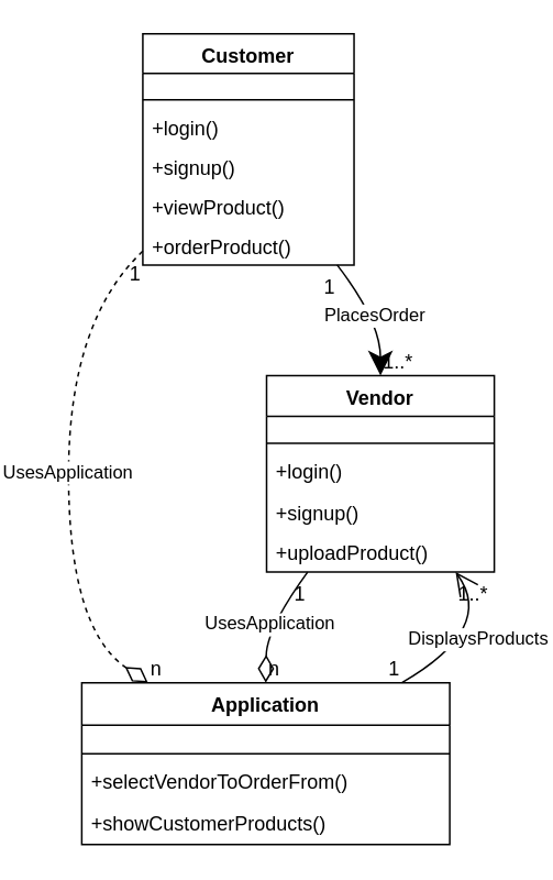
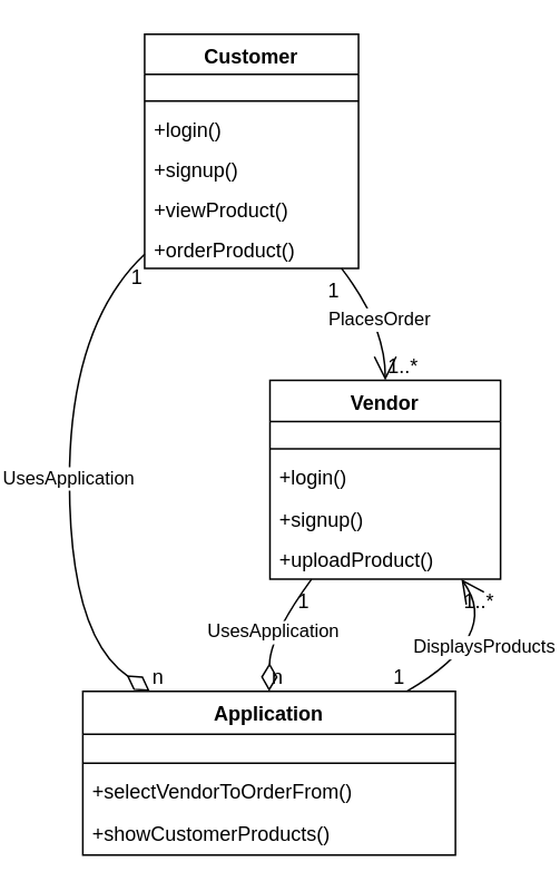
  <mxCell id="0" />
  <mxCell id="1" parent="0" />
  <mxCell id="2" value="Customer" style="swimlane;fontStyle=1;align=center;verticalAlign=top;childLayout=stackLayout;horizontal=1;startSize=24;horizontalStack=0;resizeParent=1;resizeParentMax=0;resizeLast=0;collapsible=0;marginBottom=0;" vertex="1" parent="1"><mxGeometry x="65" y="20" width="128" height="140" as="geometry" /></mxCell>
  <mxCell id="3" style="line;strokeWidth=1;fillColor=none;align=left;verticalAlign=middle;spacingTop=-1;spacingLeft=3;spacingRight=3;rotatable=0;labelPosition=right;points=[];portConstraint=eastwest;strokeColor=inherit;" vertex="1" parent="2"><mxGeometry y="36" width="128" height="8" as="geometry" /></mxCell>
  <mxCell id="4" value="+login()" style="text;strokeColor=none;fillColor=none;align=left;verticalAlign=top;spacingLeft=4;spacingRight=4;overflow=hidden;rotatable=0;points=[[0,0.5],[1,0.5]];portConstraint=eastwest;" vertex="1" parent="2"><mxGeometry y="44" width="128" height="24" as="geometry" /></mxCell>
  <mxCell id="5" value="+signup()" style="text;strokeColor=none;fillColor=none;align=left;verticalAlign=top;spacingLeft=4;spacingRight=4;overflow=hidden;rotatable=0;points=[[0,0.5],[1,0.5]];portConstraint=eastwest;" vertex="1" parent="2"><mxGeometry y="68" width="128" height="24" as="geometry" /></mxCell>
  <mxCell id="6" value="+viewProduct()" style="text;strokeColor=none;fillColor=none;align=left;verticalAlign=top;spacingLeft=4;spacingRight=4;overflow=hidden;rotatable=0;points=[[0,0.5],[1,0.5]];portConstraint=eastwest;" vertex="1" parent="2"><mxGeometry y="92" width="128" height="24" as="geometry" /></mxCell>
  <mxCell id="7" value="+orderProduct()" style="text;strokeColor=none;fillColor=none;align=left;verticalAlign=top;spacingLeft=4;spacingRight=4;overflow=hidden;rotatable=0;points=[[0,0.5],[1,0.5]];portConstraint=eastwest;" vertex="1" parent="2"><mxGeometry y="116" width="128" height="24" as="geometry" /></mxCell>
  <mxCell id="8" value="Vendor" style="swimlane;fontStyle=1;align=center;verticalAlign=top;childLayout=stackLayout;horizontal=1;startSize=24.667;horizontalStack=0;resizeParent=1;resizeParentMax=0;resizeLast=0;collapsible=0;marginBottom=0;" vertex="1" parent="1"><mxGeometry x="140" y="227" width="138" height="119" as="geometry" /></mxCell>
  <mxCell id="9" style="line;strokeWidth=1;fillColor=none;align=left;verticalAlign=middle;spacingTop=-1;spacingLeft=3;spacingRight=3;rotatable=0;labelPosition=right;points=[];portConstraint=eastwest;strokeColor=inherit;" vertex="1" parent="8"><mxGeometry y="37" width="138" height="8" as="geometry" /></mxCell>
  <mxCell id="10" value="+login()" style="text;strokeColor=none;fillColor=none;align=left;verticalAlign=top;spacingLeft=4;spacingRight=4;overflow=hidden;rotatable=0;points=[[0,0.5],[1,0.5]];portConstraint=eastwest;" vertex="1" parent="8"><mxGeometry y="45" width="138" height="25" as="geometry" /></mxCell>
  <mxCell id="11" value="+signup()" style="text;strokeColor=none;fillColor=none;align=left;verticalAlign=top;spacingLeft=4;spacingRight=4;overflow=hidden;rotatable=0;points=[[0,0.5],[1,0.5]];portConstraint=eastwest;" vertex="1" parent="8"><mxGeometry y="70" width="138" height="25" as="geometry" /></mxCell>
  <mxCell id="12" value="+uploadProduct()" style="text;strokeColor=none;fillColor=none;align=left;verticalAlign=top;spacingLeft=4;spacingRight=4;overflow=hidden;rotatable=0;points=[[0,0.5],[1,0.5]];portConstraint=eastwest;" vertex="1" parent="8"><mxGeometry y="94" width="138" height="25" as="geometry" /></mxCell>
  <mxCell id="13" value="Application" style="swimlane;fontStyle=1;align=center;verticalAlign=top;childLayout=stackLayout;horizontal=1;startSize=25.714;horizontalStack=0;resizeParent=1;resizeParentMax=0;resizeLast=0;collapsible=0;marginBottom=0;" vertex="1" parent="1"><mxGeometry x="28" y="413" width="223" height="98" as="geometry" /></mxCell>
  <mxCell id="14" style="line;strokeWidth=1;fillColor=none;align=left;verticalAlign=middle;spacingTop=-1;spacingLeft=3;spacingRight=3;rotatable=0;labelPosition=right;points=[];portConstraint=eastwest;strokeColor=inherit;" vertex="1" parent="13"><mxGeometry y="39" width="223" height="8" as="geometry" /></mxCell>
  <mxCell id="15" value="+selectVendorToOrderFrom()" style="text;strokeColor=none;fillColor=none;align=left;verticalAlign=top;spacingLeft=4;spacingRight=4;overflow=hidden;rotatable=0;points=[[0,0.5],[1,0.5]];portConstraint=eastwest;" vertex="1" parent="13"><mxGeometry y="47" width="223" height="26" as="geometry" /></mxCell>
  <mxCell id="16" value="+showCustomerProducts()" style="text;strokeColor=none;fillColor=none;align=left;verticalAlign=top;spacingLeft=4;spacingRight=4;overflow=hidden;rotatable=0;points=[[0,0.5],[1,0.5]];portConstraint=eastwest;" vertex="1" parent="13"><mxGeometry y="72" width="223" height="26" as="geometry" /></mxCell>
- <mxCell id="17" value="PlacesOrder" style="curved=1;startArrow=none;endArrow=classic;endSize=12;exitX=0.92;exitY=1;entryX=0.5;entryY=0;" edge="1" parent="1" source="2" target="8"><mxGeometry relative="1" as="geometry"><Array as="points"><mxPoint x="209" y="194" /></Array></mxGeometry></mxCell>
+ <mxCell id="17" value="PlacesOrder" style="curved=1;startArrow=none;endArrow=open;endSize=12;exitX=0.92;exitY=1;entryX=0.5;entryY=0;" edge="1" parent="1" source="2" target="8"><mxGeometry relative="1" as="geometry"><Array as="points"><mxPoint x="209" y="194" /></Array></mxGeometry></mxCell>
  <mxCell id="18" value="1" style="edgeLabel;resizable=0;labelBackgroundColor=none;fontSize=12;align=right;verticalAlign=top;" vertex="1" parent="17"><mxGeometry x="-1" relative="1" as="geometry" /></mxCell>
  <mxCell id="19" value="1..*" style="edgeLabel;resizable=0;labelBackgroundColor=none;fontSize=12;align=left;verticalAlign=bottom;" vertex="1" parent="17"><mxGeometry x="1" relative="1" as="geometry" /></mxCell>
  <mxCell id="20" value="DisplaysProducts" style="curved=1;startArrow=none;endArrow=open;endSize=12;exitX=0.87;exitY=0;entryX=0.83;entryY=1;" edge="1" parent="1" source="13" target="8"><mxGeometry relative="1" as="geometry"><Array as="points"><mxPoint x="279" y="380" /></Array></mxGeometry></mxCell>
  <mxCell id="21" value="1" style="edgeLabel;resizable=0;labelBackgroundColor=none;fontSize=12;align=right;verticalAlign=bottom;" vertex="1" parent="20"><mxGeometry x="-1" relative="1" as="geometry" /></mxCell>
  <mxCell id="22" value="1..*" style="edgeLabel;resizable=0;labelBackgroundColor=none;fontSize=12;align=left;verticalAlign=top;" vertex="1" parent="20"><mxGeometry x="1" relative="1" as="geometry" /></mxCell>
- <mxCell id="23" value="UsesApplication" style="curved=1;startArrow=none;endArrow=diamondThin;endSize=14;endFill=0;exitX=0;exitY=0.94;entryX=0.18;entryY=0;dashed=1;" edge="1" parent="1" source="2" target="13"><mxGeometry relative="1" as="geometry"><Array as="points"><mxPoint x="20" y="194" /><mxPoint x="20" y="380" /></Array></mxGeometry></mxCell>
+ <mxCell id="23" value="UsesApplication" style="curved=1;startArrow=none;endArrow=diamondThin;endSize=14;endFill=0;exitX=0;exitY=0.94;entryX=0.18;entryY=0;" edge="1" parent="1" source="2" target="13"><mxGeometry relative="1" as="geometry"><Array as="points"><mxPoint x="20" y="194" /><mxPoint x="20" y="380" /></Array></mxGeometry></mxCell>
  <mxCell id="24" value="1" style="edgeLabel;resizable=0;labelBackgroundColor=none;fontSize=12;align=right;verticalAlign=top;" vertex="1" parent="23"><mxGeometry x="-1" relative="1" as="geometry" /></mxCell>
  <mxCell id="25" value="n" style="edgeLabel;resizable=0;labelBackgroundColor=none;fontSize=12;align=left;verticalAlign=bottom;" vertex="1" parent="23"><mxGeometry x="1" relative="1" as="geometry" /></mxCell>
  <mxCell id="26" value="UsesApplication" style="curved=1;startArrow=none;endArrow=diamondThin;endSize=14;endFill=0;exitX=0.18;exitY=1;entryX=0.5;entryY=0;" edge="1" parent="1" source="8" target="13"><mxGeometry relative="1" as="geometry"><Array as="points"><mxPoint x="140" y="380" /></Array></mxGeometry></mxCell>
  <mxCell id="27" value="1" style="edgeLabel;resizable=0;labelBackgroundColor=none;fontSize=12;align=right;verticalAlign=top;" vertex="1" parent="26"><mxGeometry x="-1" relative="1" as="geometry" /></mxCell>
  <mxCell id="28" value="n" style="edgeLabel;resizable=0;labelBackgroundColor=none;fontSize=12;align=left;verticalAlign=bottom;" vertex="1" parent="26"><mxGeometry x="1" relative="1" as="geometry" /></mxCell>
